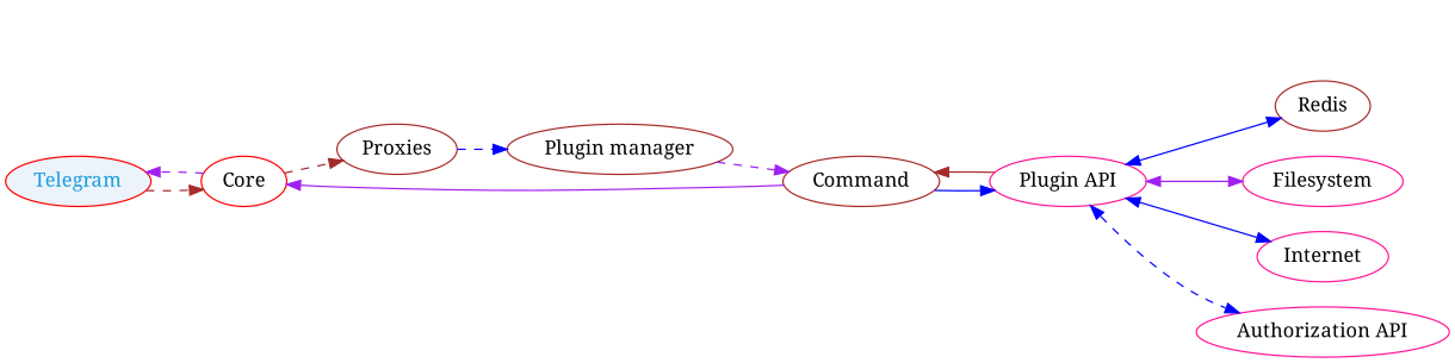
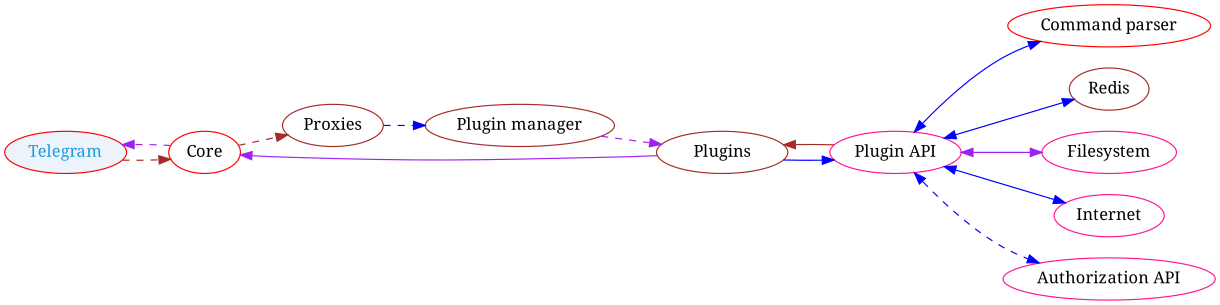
  digraph {
    fontname="Noto Serif"
    rankdir=LR
    node [color=brown fontname="Noto Serif"]
    edge [color=blue fontname="Noto Serif" style=solid]
    Telegram [color=red fillcolor="#ecf3fa" fontcolor="#179cde" style=filled]
    Core [color=red]
    Proxies
    "Plugin manager"
-   Plugins [label=Command]
+   Plugins
    "Plugin API" [color=deeppink]
+   "Command parser" [color=red]
    Redis
    Filesystem [color=deeppink]
    Internet [color=deeppink]
    "Authorization API" [color=deeppink]
    Telegram -> Core [color=brown style=dashed]
    Core -> Telegram [color=purple style=dashed]
    Core -> Proxies [color=brown style=dashed]
    Proxies -> "Plugin manager" [style=dashed]
    "Plugin manager" -> Plugins [color=purple style=dashed]
    Plugins -> Core [color=purple]
    Plugins -> "Plugin API"
    "Plugin API" -> Plugins [color=brown]
+   "Plugin API" -> "Command parser" [dir=both]
    "Plugin API" -> Redis [dir=both]
    "Plugin API" -> Filesystem [color=purple dir=both]
    "Plugin API" -> Internet [dir=both]
    "Plugin API" -> "Authorization API" [dir=both style=dashed]
  }
